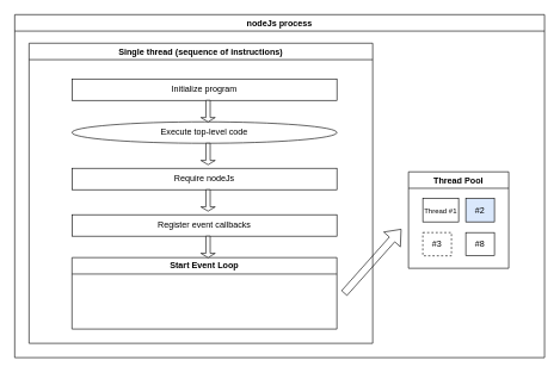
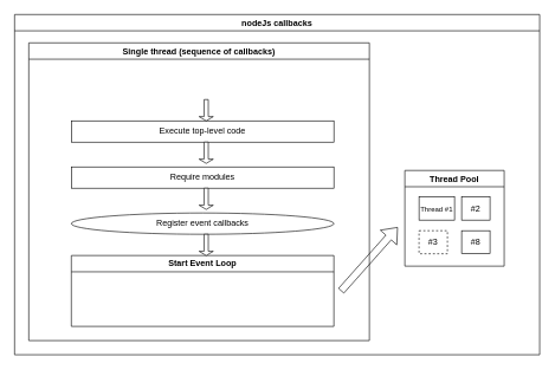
  <mxCell id="0" />
  <mxCell id="1" parent="0" />
- <mxCell id="2" value="nodeJs process" style="swimlane;whiteSpace=wrap;html=1;" vertex="1" parent="1"><mxGeometry x="20" y="20" width="740" height="480" as="geometry" /></mxCell>
- <mxCell id="3" value="Single thread (sequence of instructions)" style="swimlane;whiteSpace=wrap;html=1;" vertex="1" parent="2"><mxGeometry x="20" y="40" width="480" height="420" as="geometry" /></mxCell>
- <mxCell id="4" value="Initialize program" style="rounded=0;whiteSpace=wrap;html=1;" vertex="1" parent="3"><mxGeometry x="60" y="50" width="370" height="30" as="geometry" /></mxCell>
- <mxCell id="5" value="Execute top-level code" style="ellipse;whiteSpace=wrap;html=1;" vertex="1" parent="3"><mxGeometry x="60" y="110" width="370" height="30" as="geometry" /></mxCell>
- <mxCell id="6" value="Require nodeJs" style="rounded=0;whiteSpace=wrap;html=1;" vertex="1" parent="3"><mxGeometry x="60" y="175" width="370" height="30" as="geometry" /></mxCell>
- <mxCell id="7" value="Register event callbacks" style="rounded=0;whiteSpace=wrap;html=1;" vertex="1" parent="3"><mxGeometry x="60" y="240" width="370" height="30" as="geometry" /></mxCell>
+ <mxCell id="2" value="nodeJs callbacks" style="swimlane;whiteSpace=wrap;html=1;" vertex="1" parent="1"><mxGeometry x="20" y="20" width="740" height="480" as="geometry" /></mxCell>
+ <mxCell id="3" value="Single thread (sequence of callbacks)" style="swimlane;whiteSpace=wrap;html=1;" vertex="1" parent="2"><mxGeometry x="20" y="40" width="480" height="420" as="geometry" /></mxCell>
+ <mxCell id="5" value="Execute top-level code" style="rounded=0;whiteSpace=wrap;html=1;" vertex="1" parent="3"><mxGeometry x="60" y="110" width="370" height="30" as="geometry" /></mxCell>
+ <mxCell id="6" value="Require modules" style="rounded=0;whiteSpace=wrap;html=1;" vertex="1" parent="3"><mxGeometry x="60" y="175" width="370" height="30" as="geometry" /></mxCell>
+ <mxCell id="7" value="Register event callbacks" style="ellipse;whiteSpace=wrap;html=1;" vertex="1" parent="3"><mxGeometry x="60" y="240" width="370" height="30" as="geometry" /></mxCell>
  <mxCell id="8" value="Start Event Loop" style="swimlane;whiteSpace=wrap;html=1;" vertex="1" parent="3"><mxGeometry x="60" y="300" width="370" height="100" as="geometry" /></mxCell>
  <mxCell id="9" value="" style="shape=flexArrow;endArrow=classic;html=1;" edge="1" parent="3"><mxGeometry width="50" height="50" relative="1" as="geometry"><mxPoint x="440" y="350" as="sourcePoint" /><mxPoint x="520" y="260" as="targetPoint" /></mxGeometry></mxCell>
  <mxCell id="10" value="" style="shape=singleArrow;direction=south;whiteSpace=wrap;html=1;" vertex="1" parent="3"><mxGeometry x="240" y="80" width="20" height="30" as="geometry" /></mxCell>
  <mxCell id="11" value="" style="shape=singleArrow;direction=south;whiteSpace=wrap;html=1;" vertex="1" parent="3"><mxGeometry x="240" y="140" width="20" height="30" as="geometry" /></mxCell>
  <mxCell id="12" value="" style="shape=singleArrow;direction=south;whiteSpace=wrap;html=1;" vertex="1" parent="3"><mxGeometry x="240" y="205" width="20" height="30" as="geometry" /></mxCell>
  <mxCell id="13" value="" style="shape=singleArrow;direction=south;whiteSpace=wrap;html=1;" vertex="1" parent="3"><mxGeometry x="240" y="270" width="20" height="30" as="geometry" /></mxCell>
  <mxCell id="14" value="Thread Pool" style="swimlane;whiteSpace=wrap;html=1;" vertex="1" parent="2"><mxGeometry x="550" y="220" width="140" height="135" as="geometry" /></mxCell>
  <mxCell id="15" value="&lt;font style=&quot;font-size: 10px;&quot;&gt;Thread #1&lt;/font&gt;" style="rounded=0;whiteSpace=wrap;html=1;" vertex="1" parent="14"><mxGeometry x="20" y="37.5" width="50" height="32.5" as="geometry" /></mxCell>
- <mxCell id="16" value="#2" style="rounded=0;whiteSpace=wrap;html=1;fillColor=#dae8fc;" vertex="1" parent="14"><mxGeometry x="80" y="37.5" width="40" height="32.5" as="geometry" /></mxCell>
+ <mxCell id="16" value="#2" style="rounded=0;whiteSpace=wrap;html=1;" vertex="1" parent="14"><mxGeometry x="80" y="37.5" width="40" height="32.5" as="geometry" /></mxCell>
  <mxCell id="17" value="#3" style="rounded=0;whiteSpace=wrap;html=1;dashed=1;" vertex="1" parent="14"><mxGeometry x="20" y="85" width="40" height="32.5" as="geometry" /></mxCell>
  <mxCell id="18" value="#8" style="rounded=0;whiteSpace=wrap;html=1;" vertex="1" parent="14"><mxGeometry x="80" y="85" width="40" height="32.5" as="geometry" /></mxCell>
